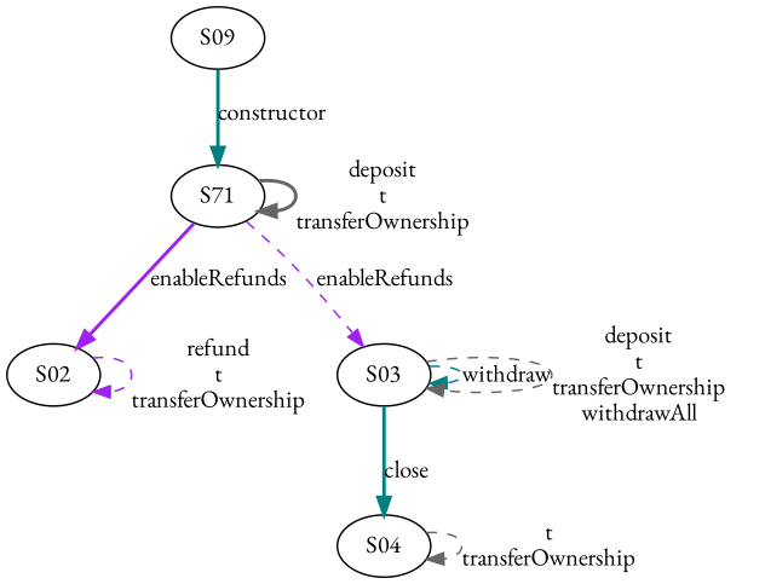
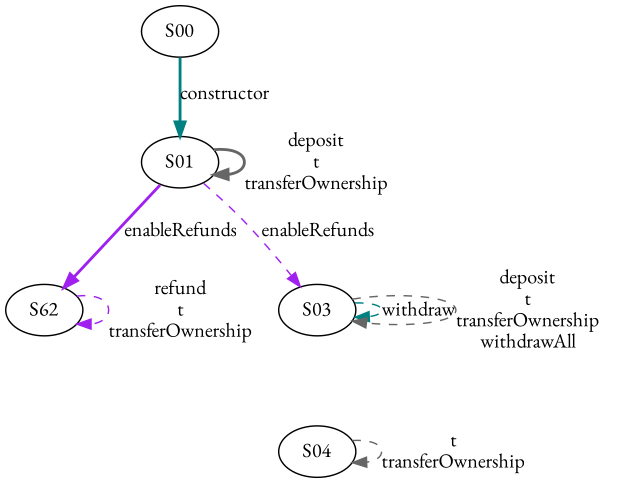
  digraph {
    fontname="EB Garamond"
    node [fontname="EB Garamond"]
    edge [color=teal fontname="EB Garamond" style=dashed]
-   S00 [label=S09]
-   S01 [label=S71]
-   S02
+   S00
+   S01
+   S02 [label=S62]
    S03
    S04
    S00 -> S01 [label=constructor style=bold]
    S01 -> S01 [color=gray40 label="deposit\nt\ntransferOwnership" style=bold]
    S01 -> S02 [color=purple label=enableRefunds style=bold]
    S01 -> S03 [color=purple label=enableRefunds]
    S02 -> S02 [color=purple label="refund\nt\ntransferOwnership"]
    S03 -> S03 [label=withdraw]
    S03 -> S03 [color=gray40 label="deposit\nt\ntransferOwnership\nwithdrawAll"]
-   S03 -> S04 [label=close style=bold]
    S04 -> S04 [color=gray40 label="t\ntransferOwnership"]
  }
